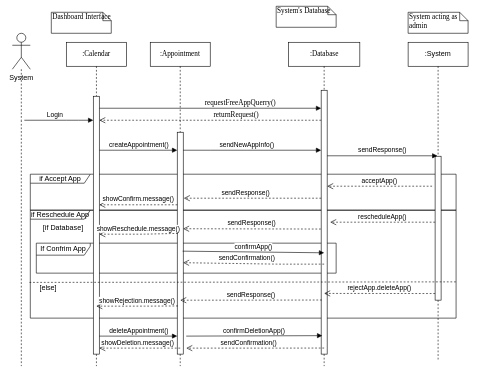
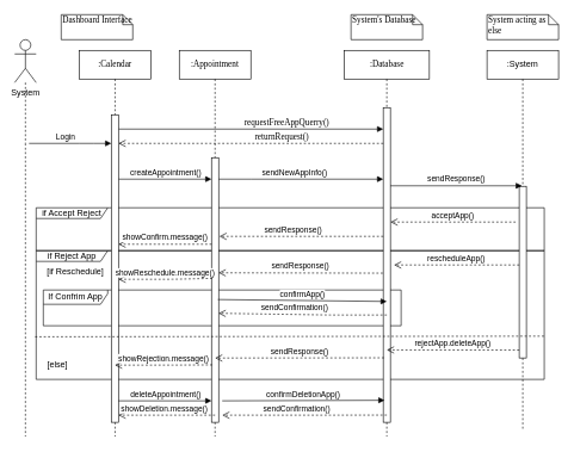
  <mxCell id="0" />
  <mxCell id="1" parent="0" />
  <mxCell id="2" value="If Confrim App" style="shape=umlFrame;whiteSpace=wrap;html=1;rounded=0;shadow=0;glass=0;comic=0;width=90;height=20;" vertex="1" parent="1"><mxGeometry x="60" y="405" width="500" height="50" as="geometry" /></mxCell>
- <mxCell id="3" value="if Reschedule App" style="shape=umlFrame;whiteSpace=wrap;html=1;rounded=0;shadow=0;glass=0;comic=0;width=100;height=15;" vertex="1" parent="1"><mxGeometry x="50" y="350" width="710" height="180" as="geometry" /></mxCell>
- <mxCell id="4" value="if Accept App" style="shape=umlFrame;whiteSpace=wrap;html=1;rounded=0;shadow=0;glass=0;comic=0;width=100;height=15;" vertex="1" parent="1"><mxGeometry x="50" y="290" width="710" height="60" as="geometry" /></mxCell>
+ <mxCell id="3" value="if Reject App" style="shape=umlFrame;whiteSpace=wrap;html=1;rounded=0;shadow=0;glass=0;comic=0;width=100;height=15;" vertex="1" parent="1"><mxGeometry x="50" y="350" width="710" height="180" as="geometry" /></mxCell>
+ <mxCell id="4" value="if Accept Reject" style="shape=umlFrame;whiteSpace=wrap;html=1;rounded=0;shadow=0;glass=0;comic=0;width=100;height=15;" vertex="1" parent="1"><mxGeometry x="50" y="290" width="710" height="60" as="geometry" /></mxCell>
  <mxCell id="5" value=":Appointment" style="shape=umlLifeline;perimeter=lifelinePerimeter;whiteSpace=wrap;html=1;container=1;collapsible=0;recursiveResize=0;outlineConnect=0;rounded=0;shadow=0;comic=0;labelBackgroundColor=none;strokeWidth=1;fontFamily=Verdana;fontSize=12;align=center;" parent="1" vertex="1"><mxGeometry x="250" y="70" width="100" height="540" as="geometry" /></mxCell>
  <mxCell id="6" value="" style="html=1;points=[];perimeter=orthogonalPerimeter;rounded=0;shadow=0;comic=0;labelBackgroundColor=none;strokeWidth=1;fontFamily=Verdana;fontSize=12;align=center;" parent="5" vertex="1"><mxGeometry x="45" y="150" width="10" height="370" as="geometry" /></mxCell>
  <mxCell id="7" value=":Database" style="shape=umlLifeline;perimeter=lifelinePerimeter;whiteSpace=wrap;html=1;container=1;collapsible=0;recursiveResize=0;outlineConnect=0;rounded=0;shadow=0;comic=0;labelBackgroundColor=none;strokeWidth=1;fontFamily=Verdana;fontSize=12;align=center;" parent="1" vertex="1"><mxGeometry x="480.5" y="70" width="119" height="540" as="geometry" /></mxCell>
  <mxCell id="8" value="" style="html=1;points=[];perimeter=orthogonalPerimeter;rounded=0;shadow=0;comic=0;labelBackgroundColor=none;strokeWidth=1;fontFamily=Verdana;fontSize=12;align=center;" parent="7" vertex="1"><mxGeometry x="54.5" y="80" width="10" height="440" as="geometry" /></mxCell>
  <mxCell id="9" value=":Calendar" style="shape=umlLifeline;perimeter=lifelinePerimeter;whiteSpace=wrap;html=1;container=1;collapsible=0;recursiveResize=0;outlineConnect=0;rounded=0;shadow=0;comic=0;labelBackgroundColor=none;strokeWidth=1;fontFamily=Verdana;fontSize=12;align=center;glass=0;" parent="7" vertex="1"><mxGeometry x="-370.5" width="100.5" height="540" as="geometry" /></mxCell>
  <mxCell id="10" value="requestFreeAppQuerry()" style="html=1;verticalAlign=bottom;endArrow=block;labelBackgroundColor=none;fontFamily=Verdana;fontSize=12;edgeStyle=elbowEdgeStyle;elbow=vertical;" parent="1" target="8" edge="1"><mxGeometry x="0.27" relative="1" as="geometry"><mxPoint x="165" y="180" as="sourcePoint" /><Array as="points"><mxPoint x="540" y="180" /><mxPoint x="560" y="180" /></Array><mxPoint as="offset" /></mxGeometry></mxCell>
  <mxCell id="11" value="Dashboard Interface" style="shape=note;whiteSpace=wrap;html=1;size=14;verticalAlign=top;align=left;spacingTop=-6;rounded=0;shadow=0;comic=0;labelBackgroundColor=none;strokeWidth=1;fontFamily=Verdana;fontSize=12" parent="1" vertex="1"><mxGeometry x="85" y="20" width="100" height="35" as="geometry" /></mxCell>
- <mxCell id="12" value="System's Database" style="shape=note;whiteSpace=wrap;html=1;size=14;verticalAlign=top;align=left;spacingTop=-6;rounded=0;shadow=0;comic=0;labelBackgroundColor=none;strokeWidth=1;fontFamily=Verdana;fontSize=12" parent="1" vertex="1"><mxGeometry x="460" y="10" width="100" height="35" as="geometry" /></mxCell>
+ <mxCell id="12" value="System's Database" style="shape=note;whiteSpace=wrap;html=1;size=14;verticalAlign=top;align=left;spacingTop=-6;rounded=0;shadow=0;comic=0;labelBackgroundColor=none;strokeWidth=1;fontFamily=Verdana;fontSize=12" parent="1" vertex="1"><mxGeometry x="490" y="20" width="100" height="35" as="geometry" /></mxCell>
  <mxCell id="13" value="" style="edgeStyle=orthogonalEdgeStyle;rounded=0;orthogonalLoop=1;jettySize=auto;html=1;endArrow=none;endFill=0;dashed=1;" parent="1" edge="1"><mxGeometry relative="1" as="geometry"><mxPoint x="35" y="610" as="targetPoint" /><Array as="points"><mxPoint x="35" y="430" /></Array><mxPoint x="35" y="200" as="sourcePoint" /></mxGeometry></mxCell>
  <mxCell id="14" value="System" style="shape=umlActor;verticalLabelPosition=bottom;labelBackgroundColor=#ffffff;verticalAlign=top;html=1;" parent="1" vertex="1"><mxGeometry x="20" y="55" width="30" height="60" as="geometry" /></mxCell>
  <mxCell id="15" value="" style="endArrow=block;startArrow=none;endFill=1;startFill=0;html=1;" parent="1" edge="1"><mxGeometry width="160" relative="1" as="geometry"><mxPoint x="40" y="200" as="sourcePoint" /><mxPoint x="155" y="200" as="targetPoint" /><Array as="points"><mxPoint x="120" y="200" /></Array></mxGeometry></mxCell>
  <mxCell id="16" value="Login" style="edgeLabel;html=1;align=center;verticalAlign=middle;resizable=0;points=[];" parent="15" vertex="1" connectable="0"><mxGeometry x="-0.29" relative="1" as="geometry"><mxPoint x="9" y="-10" as="offset" /></mxGeometry></mxCell>
  <mxCell id="17" style="edgeStyle=orthogonalEdgeStyle;rounded=0;orthogonalLoop=1;jettySize=auto;html=1;startArrow=block;startFill=1;endArrow=none;endFill=0;" parent="1" source="6" edge="1"><mxGeometry relative="1" as="geometry"><mxPoint x="165" y="250" as="targetPoint" /><Array as="points"><mxPoint x="165" y="250" /></Array></mxGeometry></mxCell>
  <mxCell id="18" value="createAppointment()" style="edgeLabel;html=1;align=center;verticalAlign=middle;resizable=0;points=[];" parent="17" vertex="1" connectable="0"><mxGeometry x="0.932" y="87" relative="1" as="geometry"><mxPoint x="61.0" y="-97.0" as="offset" /></mxGeometry></mxCell>
  <mxCell id="19" style="edgeStyle=orthogonalEdgeStyle;rounded=0;orthogonalLoop=1;jettySize=auto;html=1;startArrow=none;startFill=0;endArrow=block;endFill=1;" parent="1" source="6" target="8" edge="1"><mxGeometry relative="1" as="geometry"><Array as="points"><mxPoint x="350" y="250" /><mxPoint x="350" y="250" /></Array></mxGeometry></mxCell>
  <mxCell id="20" value="sendNewAppInfo()" style="edgeLabel;html=1;align=center;verticalAlign=middle;resizable=0;points=[];" parent="19" vertex="1" connectable="0"><mxGeometry x="0.279" y="38" relative="1" as="geometry"><mxPoint x="-42" y="28" as="offset" /></mxGeometry></mxCell>
  <mxCell id="21" value=":System" style="shape=umlLifeline;perimeter=lifelinePerimeter;whiteSpace=wrap;html=1;container=1;collapsible=0;recursiveResize=0;outlineConnect=0;" vertex="1" parent="1"><mxGeometry x="680" y="70" width="100" height="530" as="geometry" /></mxCell>
  <mxCell id="22" value="" style="html=1;points=[];perimeter=orthogonalPerimeter;rounded=0;shadow=0;glass=0;comic=0;" vertex="1" parent="21"><mxGeometry x="45" y="190" width="10" height="240" as="geometry" /></mxCell>
  <mxCell id="23" value="" style="edgeStyle=orthogonalEdgeStyle;rounded=0;orthogonalLoop=1;jettySize=auto;html=1;endArrow=none;endFill=0;dashed=1;" edge="1" parent="1" source="14"><mxGeometry relative="1" as="geometry"><mxPoint x="35" y="200" as="targetPoint" /><Array as="points" /><mxPoint x="40" y="115" as="sourcePoint" /></mxGeometry></mxCell>
- <mxCell id="24" value="System acting as admin" style="shape=note;whiteSpace=wrap;html=1;size=14;verticalAlign=top;align=left;spacingTop=-6;rounded=0;shadow=0;comic=0;labelBackgroundColor=none;strokeWidth=1;fontFamily=Verdana;fontSize=12" vertex="1" parent="1"><mxGeometry x="680" y="20" width="100" height="35" as="geometry" /></mxCell>
+ <mxCell id="24" value="System acting as else" style="shape=note;whiteSpace=wrap;html=1;size=14;verticalAlign=top;align=left;spacingTop=-6;rounded=0;shadow=0;comic=0;labelBackgroundColor=none;strokeWidth=1;fontFamily=Verdana;fontSize=12" vertex="1" parent="1"><mxGeometry x="680" y="20" width="100" height="35" as="geometry" /></mxCell>
  <mxCell id="25" value="sendResponse()" style="html=1;verticalAlign=bottom;endArrow=open;dashed=1;endSize=8;" edge="1" source="8" parent="1"><mxGeometry x="0.098" relative="1" as="geometry"><mxPoint x="306" y="330" as="targetPoint" /><mxPoint x="530" y="338" as="sourcePoint" /><Array as="points"><mxPoint x="460" y="330" /></Array><mxPoint as="offset" /></mxGeometry></mxCell>
  <mxCell id="26" value="showConfirm.message()" style="html=1;verticalAlign=bottom;endArrow=open;dashed=1;endSize=8;exitX=0.02;exitY=0.327;exitDx=0;exitDy=0;exitPerimeter=0;" edge="1" source="6" parent="1" target="27"><mxGeometry relative="1" as="geometry"><mxPoint x="165.6" y="350.4" as="targetPoint" /><mxPoint x="295" y="349.25" as="sourcePoint" /></mxGeometry></mxCell>
  <mxCell id="27" value="" style="html=1;points=[];perimeter=orthogonalPerimeter;rounded=0;shadow=0;glass=0;comic=0;" vertex="1" parent="1"><mxGeometry x="155" y="160" width="10" height="430" as="geometry" /></mxCell>
  <mxCell id="28" value="returnRequest()" style="html=1;verticalAlign=bottom;endArrow=open;dashed=1;endSize=8;labelBackgroundColor=none;fontFamily=Verdana;fontSize=12;edgeStyle=elbowEdgeStyle;elbow=vertical;" edge="1" parent="1" source="8" target="27"><mxGeometry x="-0.234" relative="1" as="geometry"><mxPoint x="166" y="200" as="targetPoint" /><Array as="points"><mxPoint x="450" y="200" /></Array><mxPoint as="offset" /><mxPoint x="584.5" y="200" as="sourcePoint" /></mxGeometry></mxCell>
  <mxCell id="29" value="sendResponse()" style="html=1;verticalAlign=bottom;endArrow=open;dashed=1;endSize=8;exitX=-0.06;exitY=0.526;exitDx=0;exitDy=0;exitPerimeter=0;entryX=0.98;entryY=0.435;entryDx=0;entryDy=0;entryPerimeter=0;" edge="1" parent="1" source="8" target="6"><mxGeometry relative="1" as="geometry"><mxPoint x="530" y="390" as="sourcePoint" /><mxPoint x="320" y="390" as="targetPoint" /></mxGeometry></mxCell>
  <mxCell id="30" value="acceptApp()" style="html=1;verticalAlign=bottom;endArrow=open;dashed=1;endSize=8;" edge="1" parent="1" target="8"><mxGeometry relative="1" as="geometry"><mxPoint x="720" y="310" as="sourcePoint" /><mxPoint x="640" y="310" as="targetPoint" /></mxGeometry></mxCell>
  <mxCell id="31" value="rescheduleApp()" style="html=1;verticalAlign=bottom;endArrow=open;dashed=1;endSize=8;" edge="1" parent="1"><mxGeometry relative="1" as="geometry"><mxPoint x="725" y="370" as="sourcePoint" /><mxPoint x="550" y="370" as="targetPoint" /></mxGeometry></mxCell>
  <mxCell id="32" value="showReschedule.message()" style="html=1;verticalAlign=bottom;endArrow=open;dashed=1;endSize=8;exitX=0.1;exitY=0.456;exitDx=0;exitDy=0;exitPerimeter=0;" edge="1" parent="1" source="6"><mxGeometry relative="1" as="geometry"><mxPoint x="165" y="390" as="targetPoint" /><mxPoint x="290" y="390" as="sourcePoint" /><Array as="points"><mxPoint x="240" y="390" /></Array></mxGeometry></mxCell>
- <mxCell id="33" value="[if Database]" style="text;html=1;strokeColor=none;fillColor=none;align=center;verticalAlign=middle;whiteSpace=wrap;rounded=0;shadow=0;glass=0;comic=0;" vertex="1" parent="1"><mxGeometry x="60" y="370" width="90" height="20" as="geometry" /></mxCell>
+ <mxCell id="33" value="[if Reschedule]" style="text;html=1;strokeColor=none;fillColor=none;align=center;verticalAlign=middle;whiteSpace=wrap;rounded=0;shadow=0;glass=0;comic=0;" vertex="1" parent="1"><mxGeometry x="60" y="370" width="90" height="20" as="geometry" /></mxCell>
  <mxCell id="34" value="" style="endArrow=none;dashed=1;html=1;exitX=-0.002;exitY=0.669;exitDx=0;exitDy=0;exitPerimeter=0;entryX=1;entryY=0.664;entryDx=0;entryDy=0;entryPerimeter=0;" edge="1" parent="1" source="3" target="3"><mxGeometry width="50" height="50" relative="1" as="geometry"><mxPoint x="110" y="500" as="sourcePoint" /><mxPoint x="160" y="450" as="targetPoint" /></mxGeometry></mxCell>
  <mxCell id="35" value="sendConfirmation()" style="html=1;verticalAlign=bottom;endArrow=open;dashed=1;endSize=8;exitX=0.5;exitY=0.659;exitDx=0;exitDy=0;exitPerimeter=0;entryX=0.98;entryY=0.588;entryDx=0;entryDy=0;entryPerimeter=0;" edge="1" parent="1" source="8" target="6"><mxGeometry x="0.098" relative="1" as="geometry"><mxPoint x="310" y="440" as="targetPoint" /><mxPoint x="530" y="440" as="sourcePoint" /><Array as="points"><mxPoint x="464" y="440" /></Array><mxPoint as="offset" /></mxGeometry></mxCell>
- <mxCell id="36" value="[else]" style="text;html=1;strokeColor=none;fillColor=none;align=center;verticalAlign=middle;whiteSpace=wrap;rounded=0;shadow=0;glass=0;comic=0;" vertex="1" parent="1"><mxGeometry x="60" y="470" width="40" height="20" as="geometry" /></mxCell>
+ <mxCell id="36" value="[else]" style="text;html=1;strokeColor=none;fillColor=none;align=center;verticalAlign=middle;whiteSpace=wrap;rounded=0;shadow=0;glass=0;comic=0;" vertex="1" parent="1"><mxGeometry x="60" y="500" width="40" height="20" as="geometry" /></mxCell>
  <mxCell id="37" value="rejectApp.deleteApp()" style="html=1;verticalAlign=bottom;endArrow=open;dashed=1;endSize=8;entryX=0.5;entryY=0.77;entryDx=0;entryDy=0;entryPerimeter=0;" edge="1" parent="1" target="8"><mxGeometry relative="1" as="geometry"><mxPoint x="725" y="489" as="sourcePoint" /><mxPoint x="550" y="489" as="targetPoint" /></mxGeometry></mxCell>
  <mxCell id="38" value="sendResponse()" style="html=1;verticalAlign=bottom;endArrow=open;dashed=1;endSize=8;exitX=0.1;exitY=0.795;exitDx=0;exitDy=0;exitPerimeter=0;entryX=0.5;entryY=0.757;entryDx=0;entryDy=0;entryPerimeter=0;" edge="1" parent="1" source="8" target="6"><mxGeometry relative="1" as="geometry"><mxPoint x="530" y="500" as="sourcePoint" /><mxPoint x="310" y="500" as="targetPoint" /><Array as="points"><mxPoint x="420.5" y="500" /></Array></mxGeometry></mxCell>
  <mxCell id="39" value="showRejection.message()" style="html=1;verticalAlign=bottom;endArrow=open;dashed=1;endSize=8;exitX=0.1;exitY=0.783;exitDx=0;exitDy=0;exitPerimeter=0;entryX=0.5;entryY=0.814;entryDx=0;entryDy=0;entryPerimeter=0;" edge="1" parent="1" source="6" target="27"><mxGeometry relative="1" as="geometry"><mxPoint x="170" y="510" as="targetPoint" /><mxPoint x="290" y="510" as="sourcePoint" /><Array as="points"><mxPoint x="240" y="510" /></Array></mxGeometry></mxCell>
  <mxCell id="40" style="edgeStyle=orthogonalEdgeStyle;rounded=0;orthogonalLoop=1;jettySize=auto;html=1;startArrow=block;startFill=1;endArrow=none;endFill=0;" edge="1" parent="1"><mxGeometry relative="1" as="geometry"><mxPoint x="165" y="560" as="targetPoint" /><Array as="points"><mxPoint x="165" y="560" /></Array><mxPoint x="295" y="560" as="sourcePoint" /></mxGeometry></mxCell>
  <mxCell id="41" value="deleteAppointment()" style="edgeLabel;html=1;align=center;verticalAlign=middle;resizable=0;points=[];" vertex="1" connectable="0" parent="40"><mxGeometry x="0.932" y="87" relative="1" as="geometry"><mxPoint x="61.0" y="-97.0" as="offset" /></mxGeometry></mxCell>
  <mxCell id="42" value="confirmDeletionApp()" style="html=1;verticalAlign=bottom;endArrow=block;entryX=0.18;entryY=0.93;entryDx=0;entryDy=0;entryPerimeter=0;" edge="1" parent="1" target="8"><mxGeometry width="80" relative="1" as="geometry"><mxPoint x="310" y="560" as="sourcePoint" /><mxPoint x="530" y="560" as="targetPoint" /></mxGeometry></mxCell>
  <mxCell id="43" value="sendConfirmation()" style="html=1;verticalAlign=bottom;endArrow=open;dashed=1;endSize=8;exitX=0.5;exitY=0.977;exitDx=0;exitDy=0;exitPerimeter=0;" edge="1" parent="1" source="8"><mxGeometry x="0.098" relative="1" as="geometry"><mxPoint x="310" y="580" as="targetPoint" /><mxPoint x="530" y="580" as="sourcePoint" /><Array as="points"><mxPoint x="464" y="580" /></Array><mxPoint as="offset" /></mxGeometry></mxCell>
  <mxCell id="44" value="showDeletion.message()" style="html=1;verticalAlign=bottom;endArrow=open;dashed=1;endSize=8;exitX=0.5;exitY=0.973;exitDx=0;exitDy=0;exitPerimeter=0;" edge="1" parent="1" source="6"><mxGeometry x="0.054" relative="1" as="geometry"><mxPoint x="165" y="580" as="targetPoint" /><mxPoint x="290" y="580" as="sourcePoint" /><Array as="points"><mxPoint x="240" y="580" /></Array><mxPoint as="offset" /></mxGeometry></mxCell>
  <mxCell id="45" value="sendResponse()" style="html=1;verticalAlign=bottom;endArrow=block;entryX=0.38;entryY=-0.003;entryDx=0;entryDy=0;entryPerimeter=0;" edge="1" parent="1" source="8" target="22"><mxGeometry width="80" relative="1" as="geometry"><mxPoint x="545" y="264.5" as="sourcePoint" /><mxPoint x="625" y="264.5" as="targetPoint" /></mxGeometry></mxCell>
  <mxCell id="46" value="confirmApp()" style="html=1;verticalAlign=bottom;endArrow=block;entryX=0.5;entryY=0.616;entryDx=0;entryDy=0;entryPerimeter=0;exitX=0.9;exitY=0.536;exitDx=0;exitDy=0;exitPerimeter=0;" edge="1" parent="1" source="6" target="8"><mxGeometry width="80" relative="1" as="geometry"><mxPoint x="310" y="420" as="sourcePoint" /><mxPoint x="530" y="421" as="targetPoint" /></mxGeometry></mxCell>
